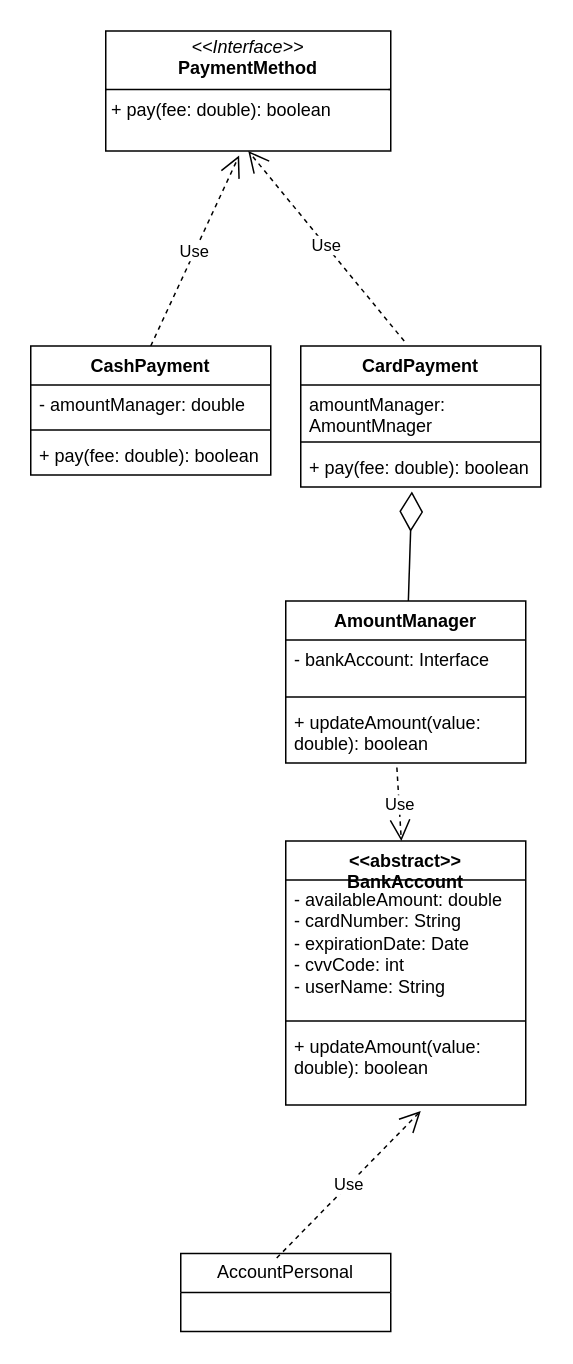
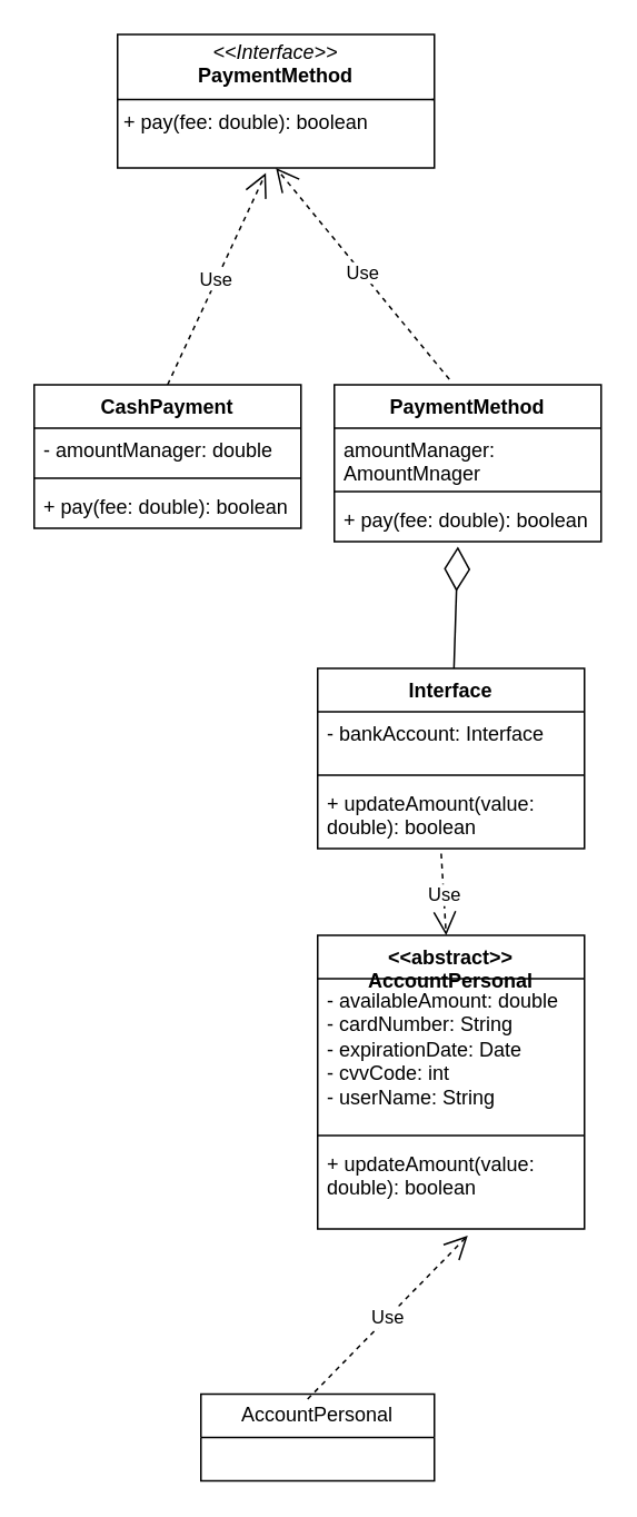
  <mxCell id="0" />
  <mxCell id="1" parent="0" />
  <mxCell id="2" value="&lt;p style=&quot;margin:0px;margin-top:4px;text-align:center;&quot;&gt;&lt;i&gt;&amp;lt;&amp;lt;Interface&amp;gt;&amp;gt;&lt;/i&gt;&lt;br&gt;&lt;b&gt;PaymentMethod&lt;/b&gt;&lt;/p&gt;&lt;hr size=&quot;1&quot; style=&quot;border-style:solid;&quot;&gt;&lt;p style=&quot;margin:0px;margin-left:4px;&quot;&gt;+ pay(fee: double): boolean&lt;br&gt;&lt;br&gt;&lt;/p&gt;" style="verticalAlign=top;align=left;overflow=fill;html=1;whiteSpace=wrap;" parent="1" vertex="1"><mxGeometry x="70" y="20" width="190" height="80" as="geometry" /></mxCell>
  <mxCell id="3" value="Use" style="endArrow=open;endSize=12;dashed=1;html=1;rounded=0;entryX=0.468;entryY=1.038;entryDx=0;entryDy=0;entryPerimeter=0;exitX=0.5;exitY=0;exitDx=0;exitDy=0;" parent="1" source="5" target="2" edge="1"><mxGeometry width="160" relative="1" as="geometry"><mxPoint x="110" y="220" as="sourcePoint" /><mxPoint x="160" y="110" as="targetPoint" /></mxGeometry></mxCell>
  <mxCell id="4" value="Use" style="endArrow=open;endSize=12;dashed=1;html=1;rounded=0;entryX=0.5;entryY=1;entryDx=0;entryDy=0;exitX=0.431;exitY=-0.035;exitDx=0;exitDy=0;exitPerimeter=0;" parent="1" source="9" target="2" edge="1"><mxGeometry width="160" relative="1" as="geometry"><mxPoint x="230" y="210" as="sourcePoint" /><mxPoint x="169" y="113" as="targetPoint" /></mxGeometry></mxCell>
  <mxCell id="5" value="CashPayment" style="swimlane;fontStyle=1;align=center;verticalAlign=top;childLayout=stackLayout;horizontal=1;startSize=26;horizontalStack=0;resizeParent=1;resizeParentMax=0;resizeLast=0;collapsible=1;marginBottom=0;whiteSpace=wrap;html=1;" parent="1" vertex="1"><mxGeometry x="20" y="230" width="160" height="86" as="geometry" /></mxCell>
  <mxCell id="6" value="- amountManager: double" style="text;strokeColor=none;fillColor=none;align=left;verticalAlign=top;spacingLeft=4;spacingRight=4;overflow=hidden;rotatable=0;points=[[0,0.5],[1,0.5]];portConstraint=eastwest;whiteSpace=wrap;html=1;" parent="5" vertex="1"><mxGeometry y="26" width="160" height="26" as="geometry" /></mxCell>
  <mxCell id="7" value="" style="line;strokeWidth=1;fillColor=none;align=left;verticalAlign=middle;spacingTop=-1;spacingLeft=3;spacingRight=3;rotatable=0;labelPosition=right;points=[];portConstraint=eastwest;strokeColor=inherit;" parent="5" vertex="1"><mxGeometry y="52" width="160" height="8" as="geometry" /></mxCell>
  <mxCell id="8" value="+ pay(fee: double): boolean" style="text;strokeColor=none;fillColor=none;align=left;verticalAlign=top;spacingLeft=4;spacingRight=4;overflow=hidden;rotatable=0;points=[[0,0.5],[1,0.5]];portConstraint=eastwest;whiteSpace=wrap;html=1;" parent="5" vertex="1"><mxGeometry y="60" width="160" height="26" as="geometry" /></mxCell>
- <mxCell id="9" value="CardPayment" style="swimlane;fontStyle=1;align=center;verticalAlign=top;childLayout=stackLayout;horizontal=1;startSize=26;horizontalStack=0;resizeParent=1;resizeParentMax=0;resizeLast=0;collapsible=1;marginBottom=0;whiteSpace=wrap;html=1;" parent="1" vertex="1"><mxGeometry x="200" y="230" width="160" height="94" as="geometry" /></mxCell>
+ <mxCell id="9" value="PaymentMethod" style="swimlane;fontStyle=1;align=center;verticalAlign=top;childLayout=stackLayout;horizontal=1;startSize=26;horizontalStack=0;resizeParent=1;resizeParentMax=0;resizeLast=0;collapsible=1;marginBottom=0;whiteSpace=wrap;html=1;" parent="1" vertex="1"><mxGeometry x="200" y="230" width="160" height="94" as="geometry" /></mxCell>
  <mxCell id="10" value="amountManager: AmountMnager" style="text;strokeColor=none;fillColor=none;align=left;verticalAlign=top;spacingLeft=4;spacingRight=4;overflow=hidden;rotatable=0;points=[[0,0.5],[1,0.5]];portConstraint=eastwest;whiteSpace=wrap;html=1;" parent="9" vertex="1"><mxGeometry y="26" width="160" height="34" as="geometry" /></mxCell>
  <mxCell id="11" value="" style="line;strokeWidth=1;fillColor=none;align=left;verticalAlign=middle;spacingTop=-1;spacingLeft=3;spacingRight=3;rotatable=0;labelPosition=right;points=[];portConstraint=eastwest;strokeColor=inherit;" parent="9" vertex="1"><mxGeometry y="60" width="160" height="8" as="geometry" /></mxCell>
  <mxCell id="12" value="+ pay(fee: double): boolean" style="text;strokeColor=none;fillColor=none;align=left;verticalAlign=top;spacingLeft=4;spacingRight=4;overflow=hidden;rotatable=0;points=[[0,0.5],[1,0.5]];portConstraint=eastwest;whiteSpace=wrap;html=1;" parent="9" vertex="1"><mxGeometry y="68" width="160" height="26" as="geometry" /></mxCell>
  <mxCell id="13" value="" style="endArrow=diamondThin;endFill=0;endSize=24;html=1;rounded=0;entryX=0.463;entryY=1.115;entryDx=0;entryDy=0;entryPerimeter=0;" parent="1" source="14" target="12" edge="1"><mxGeometry width="160" relative="1" as="geometry"><mxPoint x="274" y="400" as="sourcePoint" /><mxPoint x="280" y="260" as="targetPoint" /></mxGeometry></mxCell>
- <mxCell id="14" value="AmountManager" style="swimlane;fontStyle=1;align=center;verticalAlign=top;childLayout=stackLayout;horizontal=1;startSize=26;horizontalStack=0;resizeParent=1;resizeParentMax=0;resizeLast=0;collapsible=1;marginBottom=0;whiteSpace=wrap;html=1;" parent="1" vertex="1"><mxGeometry x="190" y="400" width="160" height="108" as="geometry" /></mxCell>
+ <mxCell id="14" value="Interface" style="swimlane;fontStyle=1;align=center;verticalAlign=top;childLayout=stackLayout;horizontal=1;startSize=26;horizontalStack=0;resizeParent=1;resizeParentMax=0;resizeLast=0;collapsible=1;marginBottom=0;whiteSpace=wrap;html=1;" parent="1" vertex="1"><mxGeometry x="190" y="400" width="160" height="108" as="geometry" /></mxCell>
  <mxCell id="15" value="- bankAccount: Interface" style="text;strokeColor=none;fillColor=none;align=left;verticalAlign=top;spacingLeft=4;spacingRight=4;overflow=hidden;rotatable=0;points=[[0,0.5],[1,0.5]];portConstraint=eastwest;whiteSpace=wrap;html=1;" parent="14" vertex="1"><mxGeometry y="26" width="160" height="34" as="geometry" /></mxCell>
  <mxCell id="16" value="" style="line;strokeWidth=1;fillColor=none;align=left;verticalAlign=middle;spacingTop=-1;spacingLeft=3;spacingRight=3;rotatable=0;labelPosition=right;points=[];portConstraint=eastwest;strokeColor=inherit;" parent="14" vertex="1"><mxGeometry y="60" width="160" height="8" as="geometry" /></mxCell>
  <mxCell id="17" value="+ updateAmount(value: double): boolean" style="text;strokeColor=none;fillColor=none;align=left;verticalAlign=top;spacingLeft=4;spacingRight=4;overflow=hidden;rotatable=0;points=[[0,0.5],[1,0.5]];portConstraint=eastwest;whiteSpace=wrap;html=1;" parent="14" vertex="1"><mxGeometry y="68" width="160" height="40" as="geometry" /></mxCell>
  <mxCell id="18" value="Use" style="endArrow=open;endSize=12;dashed=1;html=1;rounded=0;exitX=0.463;exitY=1.075;exitDx=0;exitDy=0;exitPerimeter=0;" parent="1" source="17" edge="1"><mxGeometry width="160" relative="1" as="geometry"><mxPoint x="120" y="620" as="sourcePoint" /><mxPoint x="267.071" y="560" as="targetPoint" /></mxGeometry></mxCell>
- <mxCell id="19" value="&lt;div&gt;&amp;lt;&amp;lt;abstract&amp;gt;&amp;gt;&lt;/div&gt;BankAccount" style="swimlane;fontStyle=1;align=center;verticalAlign=top;childLayout=stackLayout;horizontal=1;startSize=26;horizontalStack=0;resizeParent=1;resizeParentMax=0;resizeLast=0;collapsible=1;marginBottom=0;whiteSpace=wrap;html=1;" parent="1" vertex="1"><mxGeometry x="190" y="560" width="160" height="176" as="geometry" /></mxCell>
+ <mxCell id="19" value="&lt;div&gt;&amp;lt;&amp;lt;abstract&amp;gt;&amp;gt;&lt;/div&gt;AccountPersonal" style="swimlane;fontStyle=1;align=center;verticalAlign=top;childLayout=stackLayout;horizontal=1;startSize=26;horizontalStack=0;resizeParent=1;resizeParentMax=0;resizeLast=0;collapsible=1;marginBottom=0;whiteSpace=wrap;html=1;" parent="1" vertex="1"><mxGeometry x="190" y="560" width="160" height="176" as="geometry" /></mxCell>
  <mxCell id="20" value="- availableAmount: double&lt;div&gt;- cardNumber: String&lt;/div&gt;&lt;div&gt;- expirationDate: Date&lt;/div&gt;&lt;div&gt;- cvvCode: int&lt;/div&gt;&lt;div&gt;- userName: String&lt;/div&gt;" style="text;strokeColor=none;fillColor=none;align=left;verticalAlign=top;spacingLeft=4;spacingRight=4;overflow=hidden;rotatable=0;points=[[0,0.5],[1,0.5]];portConstraint=eastwest;whiteSpace=wrap;html=1;" parent="19" vertex="1"><mxGeometry y="26" width="160" height="90" as="geometry" /></mxCell>
  <mxCell id="21" value="" style="line;strokeWidth=1;fillColor=none;align=left;verticalAlign=middle;spacingTop=-1;spacingLeft=3;spacingRight=3;rotatable=0;labelPosition=right;points=[];portConstraint=eastwest;strokeColor=inherit;" parent="19" vertex="1"><mxGeometry y="116" width="160" height="8" as="geometry" /></mxCell>
  <mxCell id="22" value="+ updateAmount(value: double): boolean" style="text;strokeColor=none;fillColor=none;align=left;verticalAlign=top;spacingLeft=4;spacingRight=4;overflow=hidden;rotatable=0;points=[[0,0.5],[1,0.5]];portConstraint=eastwest;whiteSpace=wrap;html=1;" parent="19" vertex="1"><mxGeometry y="124" width="160" height="52" as="geometry" /></mxCell>
  <mxCell id="23" value="AccountPersonal" style="swimlane;fontStyle=0;childLayout=stackLayout;horizontal=1;startSize=26;fillColor=none;horizontalStack=0;resizeParent=1;resizeParentMax=0;resizeLast=0;collapsible=1;marginBottom=0;whiteSpace=wrap;html=1;" parent="1" vertex="1"><mxGeometry x="120" y="835" width="140" height="52" as="geometry" /></mxCell>
  <mxCell id="24" value="Use" style="endArrow=open;endSize=12;dashed=1;html=1;rounded=0;exitX=0.457;exitY=0.058;exitDx=0;exitDy=0;exitPerimeter=0;" parent="1" source="23" edge="1"><mxGeometry width="160" relative="1" as="geometry"><mxPoint x="150" y="790" as="sourcePoint" /><mxPoint x="280" y="740" as="targetPoint" /></mxGeometry></mxCell>
